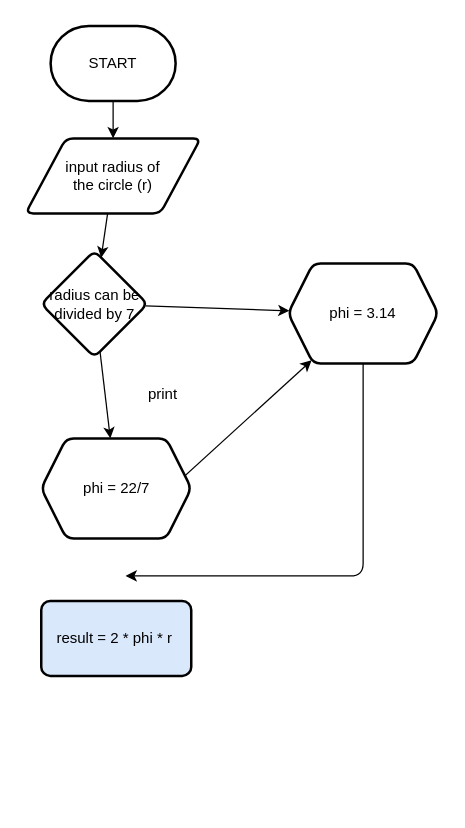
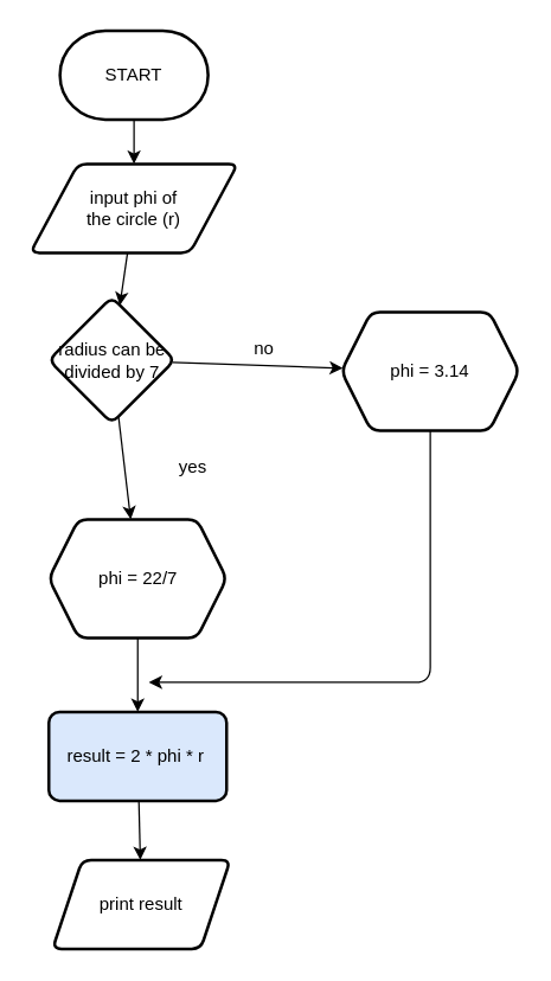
  <mxCell id="0" />
  <mxCell id="1" parent="0" />
  <mxCell id="2" style="edgeStyle=none;html=1;exitX=0.5;exitY=1;exitDx=0;exitDy=0;exitPerimeter=0;entryX=0.5;entryY=0;entryDx=0;entryDy=0;" edge="1" parent="1" source="3" target="5"><mxGeometry relative="1" as="geometry" /></mxCell>
  <mxCell id="3" value="START" style="strokeWidth=2;html=1;shape=mxgraph.flowchart.terminator;whiteSpace=wrap;" vertex="1" parent="1"><mxGeometry x="40" y="20" width="100" height="60" as="geometry" /></mxCell>
  <mxCell id="4" value="" style="edgeStyle=none;html=1;" edge="1" parent="1" source="5" target="8"><mxGeometry relative="1" as="geometry" /></mxCell>
- <mxCell id="5" value="input&amp;nbsp;radius of &lt;br&gt;the circle (r)" style="shape=parallelogram;html=1;strokeWidth=2;perimeter=parallelogramPerimeter;whiteSpace=wrap;rounded=1;arcSize=12;size=0.23;" vertex="1" parent="1"><mxGeometry x="20" y="110" width="140" height="60" as="geometry" /></mxCell>
+ <mxCell id="5" value="input&amp;nbsp;phi of &lt;br&gt;the circle (r)" style="shape=parallelogram;html=1;strokeWidth=2;perimeter=parallelogramPerimeter;whiteSpace=wrap;rounded=1;arcSize=12;size=0.23;" vertex="1" parent="1"><mxGeometry x="20" y="110" width="140" height="60" as="geometry" /></mxCell>
  <mxCell id="6" value="" style="edgeStyle=none;html=1;" edge="1" parent="1" source="8" target="10"><mxGeometry relative="1" as="geometry" /></mxCell>
  <mxCell id="7" value="" style="edgeStyle=none;html=1;" edge="1" parent="1" source="8" target="12"><mxGeometry relative="1" as="geometry" /></mxCell>
  <mxCell id="8" value="radius can be divided by 7" style="rhombus;whiteSpace=wrap;html=1;strokeWidth=2;rounded=1;arcSize=12;" vertex="1" parent="1"><mxGeometry x="32.5" y="200" width="85" height="85" as="geometry" /></mxCell>
  <mxCell id="9" style="edgeStyle=none;html=1;exitX=0.5;exitY=1;exitDx=0;exitDy=0;" edge="1" parent="1" source="10"><mxGeometry relative="1" as="geometry"><mxPoint x="100" y="460" as="targetPoint" /><Array as="points"><mxPoint x="290" y="460" /></Array></mxGeometry></mxCell>
  <mxCell id="10" value="phi = 3.14" style="shape=hexagon;perimeter=hexagonPerimeter2;whiteSpace=wrap;html=1;fixedSize=1;strokeWidth=2;rounded=1;arcSize=12;" vertex="1" parent="1"><mxGeometry x="230" y="210" width="120" height="80" as="geometry" /></mxCell>
- <mxCell id="11" style="edgeStyle=none;html=1;exitX=0.5;exitY=1;exitDx=0;exitDy=0;" edge="1" parent="1" source="12" target="10"><mxGeometry relative="1" as="geometry" /></mxCell>
+ <mxCell id="11" style="edgeStyle=none;html=1;exitX=0.5;exitY=1;exitDx=0;exitDy=0;entryX=0.5;entryY=0;entryDx=0;entryDy=0;" edge="1" parent="1" source="12" target="16"><mxGeometry relative="1" as="geometry" /></mxCell>
  <mxCell id="12" value="phi = 22/7" style="shape=hexagon;perimeter=hexagonPerimeter2;whiteSpace=wrap;html=1;fixedSize=1;strokeWidth=2;rounded=1;arcSize=12;" vertex="1" parent="1"><mxGeometry x="32.5" y="350" width="120" height="80" as="geometry" /></mxCell>
- <mxCell id="14" value="print" style="text;html=1;strokeColor=none;fillColor=none;align=center;verticalAlign=middle;whiteSpace=wrap;rounded=0;" vertex="1" parent="1"><mxGeometry x="100" y="300" width="60" height="30" as="geometry" /></mxCell>
+ <mxCell id="13" value="no" style="text;html=1;strokeColor=none;fillColor=none;align=center;verticalAlign=middle;whiteSpace=wrap;rounded=0;" vertex="1" parent="1"><mxGeometry x="148" y="220" width="60" height="30" as="geometry" /></mxCell>
+ <mxCell id="14" value="yes" style="text;html=1;strokeColor=none;fillColor=none;align=center;verticalAlign=middle;whiteSpace=wrap;rounded=0;" vertex="1" parent="1"><mxGeometry x="100" y="300" width="60" height="30" as="geometry" /></mxCell>
+ <mxCell id="15" value="" style="edgeStyle=none;html=1;" edge="1" parent="1" source="16" target="17"><mxGeometry relative="1" as="geometry" /></mxCell>
  <mxCell id="16" value="result = 2 * phi * r&amp;nbsp;" style="rounded=1;whiteSpace=wrap;html=1;strokeWidth=2;arcSize=12;fillColor=#dae8fc;" vertex="1" parent="1"><mxGeometry x="32.5" y="480" width="120" height="60" as="geometry" /></mxCell>
+ <mxCell id="17" value="print result" style="shape=parallelogram;perimeter=parallelogramPerimeter;whiteSpace=wrap;html=1;fixedSize=1;rounded=1;strokeWidth=2;arcSize=12;" vertex="1" parent="1"><mxGeometry x="35" y="580" width="120" height="60" as="geometry" /></mxCell>
